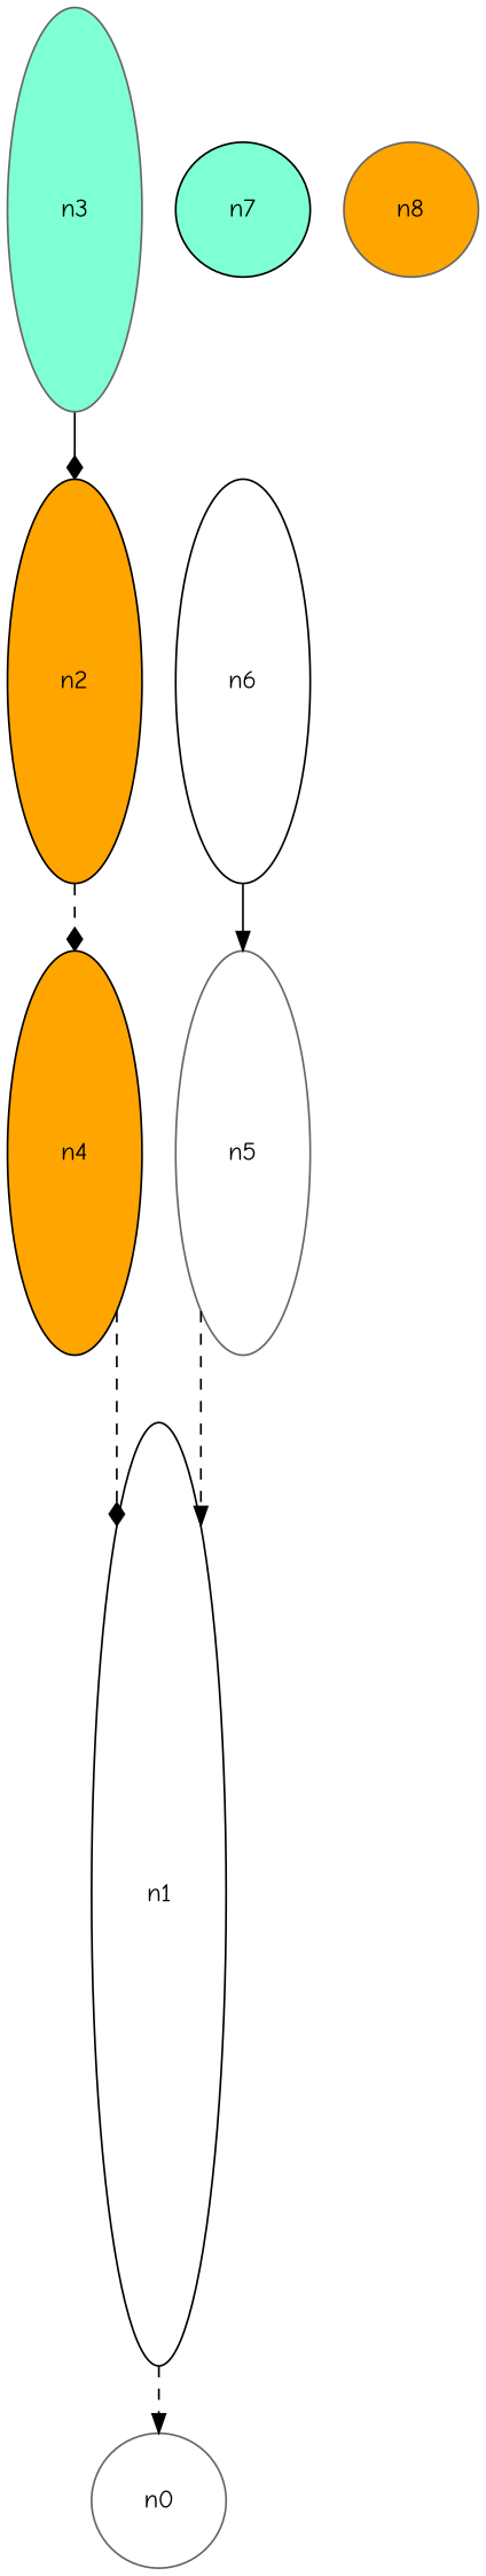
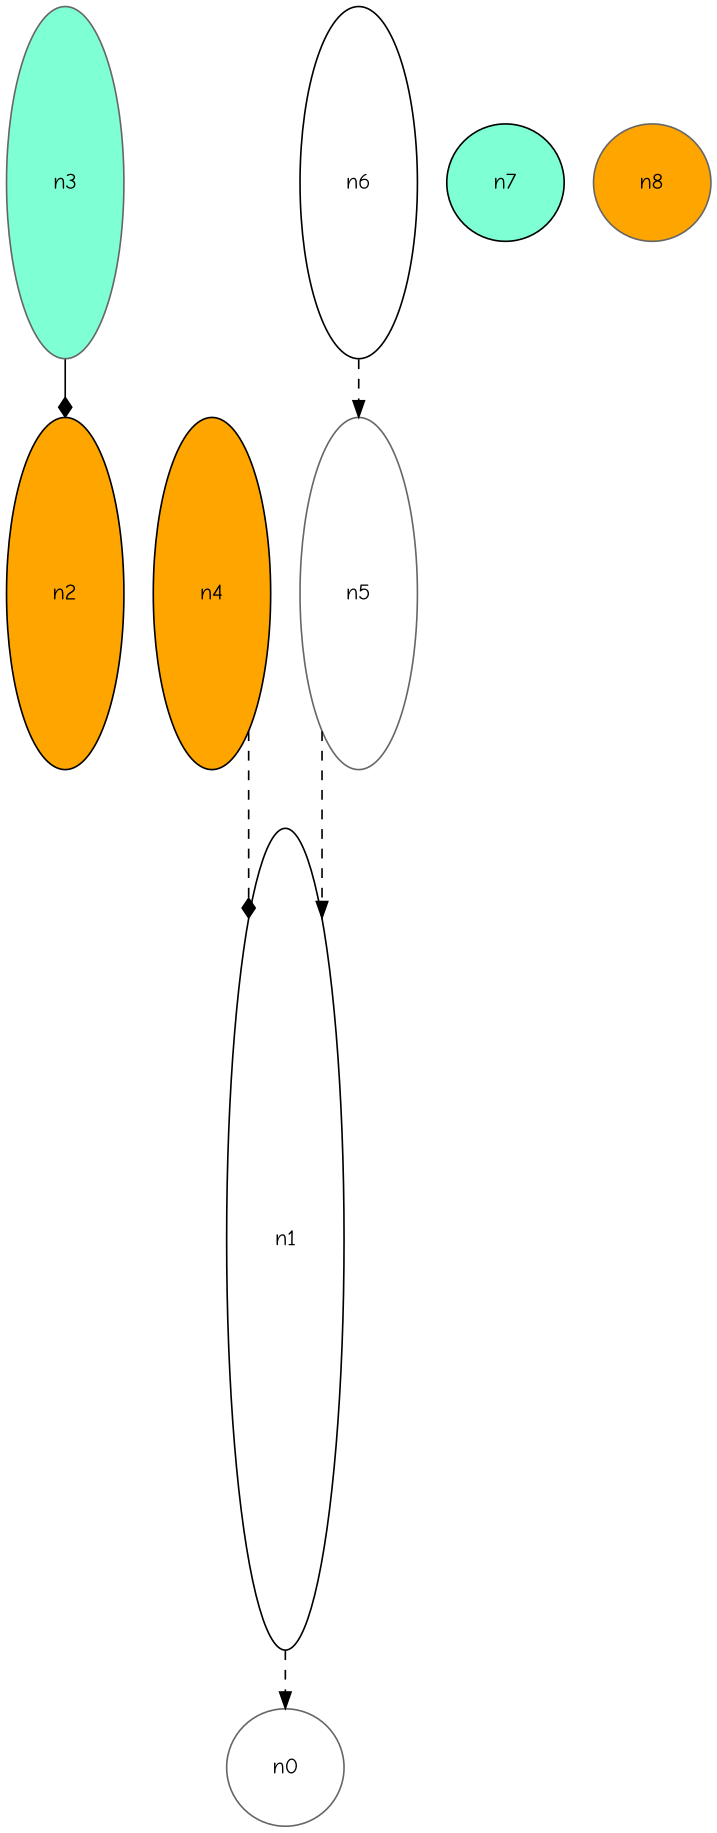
  digraph {
    fontname="Comic Neue"
    splines=ortho
    node [color=black fillcolor=white fontname="Comic Neue" shape=ellipse style=filled]
    edge [arrowhead=diamond fontname="Comic Neue" style=dashed]
    n3 [color=gray40 fillcolor=aquamarine height=3 width=1]
    n2 [fillcolor=orange height=3 width=1]
    n4 [fillcolor=orange height=3 width=1]
    n1 [height=7 width=1]
    n0 [color=gray40 height=1 width=1]
    n6 [height=3 width=1]
    n5 [color=gray40 height=3 width=1]
    n7 [fillcolor=aquamarine height=1 width=1]
    n8 [color=gray40 fillcolor=orange height=1 width=1]
    n3 -> n2 [style=solid]
-   n2 -> n4
    n4 -> n1
    n1 -> n0 [arrowhead=normal]
-   n6 -> n5 [arrowhead=normal style=solid]
+   n6 -> n5 [arrowhead=normal]
    n5 -> n1 [arrowhead=normal]
  }
